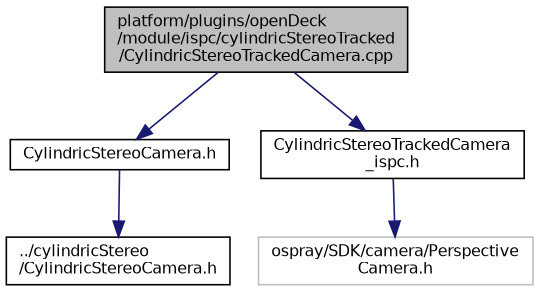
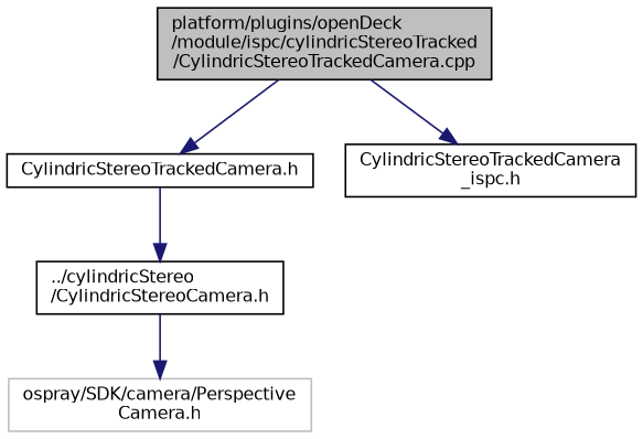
  digraph {
    node [color=black fillcolor=white fontname=Helvetica fontsize=10 shape=record style=filled]
    edge [color=midnightblue fontname=Helvetica fontsize=10 labelfontname=Helvetica labelfontsize=10 style=solid]
    n1 [fillcolor=grey75 fontcolor=black height=0.2 label="platform/plugins/openDeck\l/module/ispc/cylindricStereoTracked\l/CylindricStereoTrackedCamera.cpp" width=0.4]
-   n2 [height=0.2 label="CylindricStereoCamera.h" width=0.4]
+   n2 [height=0.2 label="CylindricStereoTrackedCamera.h" width=0.4]
    n3 [height=0.2 label="CylindricStereoTrackedCamera\l_ispc.h" width=0.4]
    n4 [height=0.2 label="../cylindricStereo\l/CylindricStereoCamera.h" width=0.4]
    n5 [color=grey75 height=0.2 label="ospray/SDK/camera/Perspective\lCamera.h" width=0.4]
    n1 -> n2
    n1 -> n3
    n2 -> n4
-   n3 -> n5
+   n4 -> n5
  }
